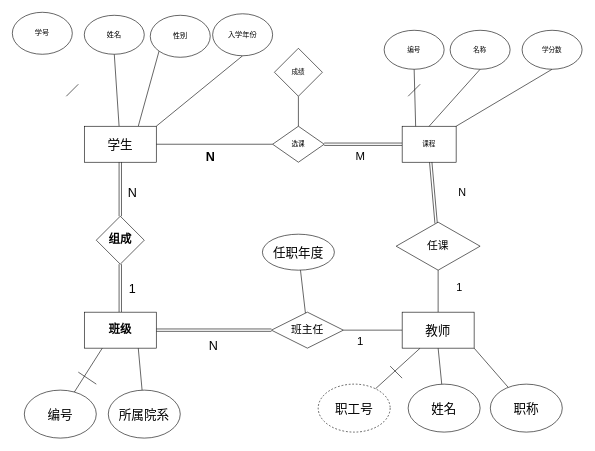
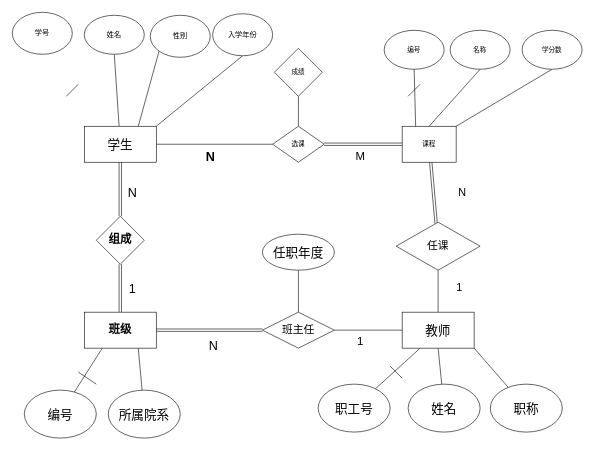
  <mxCell id="0" />
  <mxCell id="1" parent="0" />
  <mxCell id="2" value="学号" style="ellipse;whiteSpace=wrap;html=1;" vertex="1" parent="1"><mxGeometry x="20" y="20" width="100" height="70" as="geometry" /></mxCell>
  <mxCell id="3" style="edgeStyle=none;rounded=0;orthogonalLoop=1;jettySize=auto;html=1;exitX=0.5;exitY=1;exitDx=0;exitDy=0;endArrow=none;endFill=0;" edge="1" parent="1" source="4" target="10"><mxGeometry relative="1" as="geometry" /></mxCell>
  <mxCell id="4" value="姓名" style="ellipse;whiteSpace=wrap;html=1;" vertex="1" parent="1"><mxGeometry x="140" y="25" width="100" height="65" as="geometry" /></mxCell>
  <mxCell id="5" style="edgeStyle=none;shape=connector;rounded=0;orthogonalLoop=1;jettySize=auto;html=1;exitX=0.5;exitY=1;exitDx=0;exitDy=0;entryX=1;entryY=0;entryDx=0;entryDy=0;labelBackgroundColor=default;fontFamily=Helvetica;fontSize=11;fontColor=default;endArrow=none;endFill=0;strokeColor=default;" edge="1" parent="1" source="6" target="10"><mxGeometry relative="1" as="geometry" /></mxCell>
  <mxCell id="6" value="入学年份" style="ellipse;whiteSpace=wrap;html=1;" vertex="1" parent="1"><mxGeometry x="354" y="22.5" width="100" height="70" as="geometry" /></mxCell>
  <mxCell id="7" style="edgeStyle=none;shape=connector;rounded=0;orthogonalLoop=1;jettySize=auto;html=1;exitX=0;exitY=1;exitDx=0;exitDy=0;entryX=0.75;entryY=0;entryDx=0;entryDy=0;labelBackgroundColor=default;fontFamily=Helvetica;fontSize=11;fontColor=default;endArrow=none;endFill=0;strokeColor=default;" edge="1" parent="1" source="8" target="10"><mxGeometry relative="1" as="geometry" /></mxCell>
  <mxCell id="8" value="性别" style="ellipse;whiteSpace=wrap;html=1;" vertex="1" parent="1"><mxGeometry x="250" y="25" width="100" height="70" as="geometry" /></mxCell>
  <mxCell id="9" style="edgeStyle=none;shape=connector;rounded=0;orthogonalLoop=1;jettySize=auto;html=1;entryX=0;entryY=0.5;entryDx=0;entryDy=0;labelBackgroundColor=default;fontFamily=Helvetica;fontSize=11;fontColor=default;endArrow=none;endFill=0;strokeColor=default;" edge="1" parent="1" source="10" target="13"><mxGeometry relative="1" as="geometry" /></mxCell>
  <mxCell id="10" value="&lt;font style=&quot;font-size: 21px;&quot;&gt;学生&lt;/font&gt;" style="rounded=0;whiteSpace=wrap;html=1;" vertex="1" parent="1"><mxGeometry x="140" y="210" width="120" height="60" as="geometry" /></mxCell>
  <mxCell id="11" value="" style="endArrow=none;html=1;rounded=0;labelBackgroundColor=default;fontFamily=Helvetica;fontSize=11;fontColor=default;strokeColor=default;shape=connector;" edge="1" parent="1"><mxGeometry width="50" height="50" relative="1" as="geometry"><mxPoint x="110" y="160" as="sourcePoint" /><mxPoint x="130" y="140" as="targetPoint" /></mxGeometry></mxCell>
  <mxCell id="12" style="edgeStyle=none;shape=link;rounded=0;orthogonalLoop=1;jettySize=auto;html=1;exitX=1;exitY=0.5;exitDx=0;exitDy=0;labelBackgroundColor=default;fontFamily=Helvetica;fontSize=11;fontColor=default;endArrow=none;endFill=0;strokeColor=default;" edge="1" parent="1" source="13" target="15"><mxGeometry relative="1" as="geometry" /></mxCell>
  <mxCell id="13" value="选课" style="rhombus;whiteSpace=wrap;html=1;fontFamily=Helvetica;fontSize=11;fontColor=default;" vertex="1" parent="1"><mxGeometry x="454" y="210" width="86" height="60" as="geometry" /></mxCell>
  <mxCell id="14" value="N" style="text;html=1;align=center;verticalAlign=middle;resizable=0;points=[];autosize=1;strokeColor=none;fillColor=none;fontSize=21;fontFamily=Helvetica;fontColor=default;fontStyle=1" vertex="1" parent="1"><mxGeometry x="335" y="245" width="30" height="30" as="geometry" /></mxCell>
  <mxCell id="15" value="课程" style="rounded=0;whiteSpace=wrap;html=1;fontFamily=Helvetica;fontSize=11;fontColor=default;" vertex="1" parent="1"><mxGeometry x="670" y="210" width="90" height="60" as="geometry" /></mxCell>
  <mxCell id="16" value="M" style="text;html=1;align=center;verticalAlign=middle;resizable=0;points=[];autosize=1;strokeColor=none;fillColor=none;fontSize=19;fontFamily=Helvetica;fontColor=default;" vertex="1" parent="1"><mxGeometry x="585" y="245" width="30" height="30" as="geometry" /></mxCell>
  <mxCell id="17" style="edgeStyle=none;shape=connector;rounded=0;orthogonalLoop=1;jettySize=auto;html=1;exitX=0.5;exitY=1;exitDx=0;exitDy=0;entryX=0.25;entryY=0;entryDx=0;entryDy=0;labelBackgroundColor=default;fontFamily=Helvetica;fontSize=11;fontColor=default;endArrow=none;endFill=0;strokeColor=default;" edge="1" parent="1" source="18" target="15"><mxGeometry relative="1" as="geometry" /></mxCell>
  <mxCell id="18" value="编号" style="ellipse;whiteSpace=wrap;html=1;fontFamily=Helvetica;fontSize=11;fontColor=default;" vertex="1" parent="1"><mxGeometry x="640" y="50" width="100" height="65" as="geometry" /></mxCell>
  <mxCell id="19" style="edgeStyle=none;shape=connector;rounded=0;orthogonalLoop=1;jettySize=auto;html=1;exitX=0.5;exitY=1;exitDx=0;exitDy=0;entryX=0.5;entryY=0;entryDx=0;entryDy=0;labelBackgroundColor=default;fontFamily=Helvetica;fontSize=11;fontColor=default;endArrow=none;endFill=0;strokeColor=default;" edge="1" parent="1" source="20" target="15"><mxGeometry relative="1" as="geometry" /></mxCell>
  <mxCell id="20" value="名称" style="ellipse;whiteSpace=wrap;html=1;fontFamily=Helvetica;fontSize=11;fontColor=default;" vertex="1" parent="1"><mxGeometry x="750" y="50" width="100" height="65" as="geometry" /></mxCell>
  <mxCell id="21" style="edgeStyle=none;shape=connector;rounded=0;orthogonalLoop=1;jettySize=auto;html=1;exitX=0.5;exitY=1;exitDx=0;exitDy=0;entryX=1;entryY=0;entryDx=0;entryDy=0;labelBackgroundColor=default;fontFamily=Helvetica;fontSize=11;fontColor=default;endArrow=none;endFill=0;strokeColor=default;" edge="1" parent="1" source="22" target="15"><mxGeometry relative="1" as="geometry" /></mxCell>
  <mxCell id="22" value="学分数" style="ellipse;whiteSpace=wrap;html=1;fontFamily=Helvetica;fontSize=11;fontColor=default;" vertex="1" parent="1"><mxGeometry x="870" y="50" width="100" height="65" as="geometry" /></mxCell>
  <mxCell id="23" value="" style="endArrow=none;html=1;rounded=0;labelBackgroundColor=default;fontFamily=Helvetica;fontSize=11;fontColor=default;strokeColor=default;shape=connector;" edge="1" parent="1"><mxGeometry width="50" height="50" relative="1" as="geometry"><mxPoint x="680" y="160" as="sourcePoint" /><mxPoint x="700" y="140" as="targetPoint" /></mxGeometry></mxCell>
  <mxCell id="24" value="" style="edgeStyle=none;shape=connector;rounded=0;orthogonalLoop=1;jettySize=auto;html=1;labelBackgroundColor=default;fontFamily=Helvetica;fontSize=11;fontColor=default;endArrow=none;endFill=0;strokeColor=default;" edge="1" parent="1" source="25" target="13"><mxGeometry relative="1" as="geometry" /></mxCell>
  <mxCell id="25" value="成绩" style="rhombus;whiteSpace=wrap;html=1;aspect=fixed;fontFamily=Helvetica;fontSize=11;fontColor=default;" vertex="1" parent="1"><mxGeometry x="457" y="80" width="80" height="80" as="geometry" /></mxCell>
  <mxCell id="26" value="" style="edgeStyle=none;shape=link;rounded=0;orthogonalLoop=1;jettySize=auto;html=1;labelBackgroundColor=default;fontFamily=Helvetica;fontSize=11;fontColor=default;endArrow=none;endFill=0;strokeColor=default;" edge="1" parent="1" source="28" target="10"><mxGeometry relative="1" as="geometry" /></mxCell>
  <mxCell id="27" value="" style="edgeStyle=none;shape=link;rounded=0;orthogonalLoop=1;jettySize=auto;html=1;labelBackgroundColor=default;fontFamily=Helvetica;fontSize=11;fontColor=default;endArrow=none;endFill=0;strokeColor=default;" edge="1" parent="1" source="28" target="32"><mxGeometry relative="1" as="geometry" /></mxCell>
  <mxCell id="28" value="&lt;b&gt;&lt;font style=&quot;font-size: 19px;&quot;&gt;组成&lt;/font&gt;&lt;/b&gt;" style="rhombus;whiteSpace=wrap;html=1;fontFamily=Helvetica;fontSize=11;fontColor=default;" vertex="1" parent="1"><mxGeometry x="160" y="360" width="80" height="80" as="geometry" /></mxCell>
  <mxCell id="29" style="edgeStyle=none;shape=connector;rounded=0;orthogonalLoop=1;jettySize=auto;html=1;exitX=0.25;exitY=1;exitDx=0;exitDy=0;labelBackgroundColor=default;fontFamily=Helvetica;fontSize=21;fontColor=default;endArrow=none;endFill=0;strokeColor=default;" edge="1" parent="1" source="32" target="33"><mxGeometry relative="1" as="geometry"><mxPoint x="130" y="690" as="targetPoint" /></mxGeometry></mxCell>
  <mxCell id="30" style="edgeStyle=none;shape=connector;rounded=0;orthogonalLoop=1;jettySize=auto;html=1;exitX=0.75;exitY=1;exitDx=0;exitDy=0;labelBackgroundColor=default;fontFamily=Helvetica;fontSize=21;fontColor=default;endArrow=none;endFill=0;strokeColor=default;" edge="1" parent="1" source="32" target="34"><mxGeometry relative="1" as="geometry"><mxPoint x="240" y="670" as="targetPoint" /></mxGeometry></mxCell>
  <mxCell id="31" value="" style="edgeStyle=none;shape=link;rounded=0;orthogonalLoop=1;jettySize=auto;html=1;labelBackgroundColor=default;fontFamily=Helvetica;fontSize=21;fontColor=default;endArrow=none;endFill=0;strokeColor=default;" edge="1" parent="1" source="32" target="40"><mxGeometry relative="1" as="geometry" /></mxCell>
  <mxCell id="32" value="&lt;b&gt;&lt;font style=&quot;font-size: 19px;&quot;&gt;班级&lt;/font&gt;&lt;/b&gt;" style="whiteSpace=wrap;html=1;fontSize=11;" vertex="1" parent="1"><mxGeometry x="140" y="520" width="120" height="60" as="geometry" /></mxCell>
  <mxCell id="33" value="编号" style="ellipse;whiteSpace=wrap;html=1;fontFamily=Helvetica;fontSize=21;fontColor=default;" vertex="1" parent="1"><mxGeometry x="40" y="650" width="120" height="80" as="geometry" /></mxCell>
  <mxCell id="34" value="所属院系" style="ellipse;whiteSpace=wrap;html=1;fontFamily=Helvetica;fontSize=21;fontColor=default;" vertex="1" parent="1"><mxGeometry x="180" y="650" width="120" height="80" as="geometry" /></mxCell>
  <mxCell id="35" value="" style="endArrow=none;html=1;rounded=0;labelBackgroundColor=default;fontFamily=Helvetica;fontSize=21;fontColor=default;strokeColor=default;shape=connector;" edge="1" parent="1"><mxGeometry width="50" height="50" relative="1" as="geometry"><mxPoint x="160" y="640" as="sourcePoint" /><mxPoint x="130" y="620" as="targetPoint" /></mxGeometry></mxCell>
  <mxCell id="36" value="1" style="text;html=1;align=center;verticalAlign=middle;resizable=0;points=[];autosize=1;strokeColor=none;fillColor=none;fontSize=21;fontFamily=Helvetica;fontColor=default;" vertex="1" parent="1"><mxGeometry x="205" y="465" width="30" height="30" as="geometry" /></mxCell>
  <mxCell id="37" value="N" style="text;html=1;align=center;verticalAlign=middle;resizable=0;points=[];autosize=1;strokeColor=none;fillColor=none;fontSize=21;fontFamily=Helvetica;fontColor=default;" vertex="1" parent="1"><mxGeometry x="205" y="305" width="30" height="30" as="geometry" /></mxCell>
  <mxCell id="38" value="" style="edgeStyle=none;shape=connector;rounded=0;orthogonalLoop=1;jettySize=auto;html=1;labelBackgroundColor=default;fontFamily=Helvetica;fontSize=18;fontColor=default;endArrow=none;endFill=0;strokeColor=default;" edge="1" parent="1" source="40" target="41"><mxGeometry relative="1" as="geometry" /></mxCell>
  <mxCell id="39" value="" style="edgeStyle=none;shape=connector;rounded=0;orthogonalLoop=1;jettySize=auto;html=1;labelBackgroundColor=default;fontFamily=Helvetica;fontSize=21;fontColor=default;endArrow=none;endFill=0;strokeColor=default;" edge="1" parent="1" source="40" target="46"><mxGeometry relative="1" as="geometry" /></mxCell>
- <mxCell id="40" value="&lt;font style=&quot;font-size: 18px;&quot;&gt;班主任&lt;/font&gt;" style="rhombus;whiteSpace=wrap;html=1;fontSize=11;" vertex="1" parent="1"><mxGeometry x="452" y="520" width="120" height="60" as="geometry" /></mxCell>
+ <mxCell id="40" value="&lt;font style=&quot;font-size: 18px;&quot;&gt;班主任&lt;/font&gt;" style="rhombus;whiteSpace=wrap;html=1;fontSize=11;" vertex="1" parent="1"><mxGeometry x="437" y="520" width="120" height="60" as="geometry" /></mxCell>
  <mxCell id="41" value="&lt;font style=&quot;font-size: 21px;&quot;&gt;任职年度&lt;/font&gt;" style="ellipse;whiteSpace=wrap;html=1;fontSize=11;" vertex="1" parent="1"><mxGeometry x="437" y="390" width="120" height="60" as="geometry" /></mxCell>
  <mxCell id="42" style="edgeStyle=none;shape=connector;rounded=0;orthogonalLoop=1;jettySize=auto;html=1;exitX=0.25;exitY=1;exitDx=0;exitDy=0;labelBackgroundColor=default;fontFamily=Helvetica;fontSize=21;fontColor=default;endArrow=none;endFill=0;strokeColor=default;" edge="1" parent="1" source="46" target="47"><mxGeometry relative="1" as="geometry"><mxPoint x="530" y="670" as="targetPoint" /></mxGeometry></mxCell>
  <mxCell id="43" style="edgeStyle=none;shape=connector;rounded=0;orthogonalLoop=1;jettySize=auto;html=1;exitX=0.5;exitY=1;exitDx=0;exitDy=0;labelBackgroundColor=default;fontFamily=Helvetica;fontSize=21;fontColor=default;endArrow=none;endFill=0;strokeColor=default;" edge="1" parent="1" source="46" target="48"><mxGeometry relative="1" as="geometry"><mxPoint x="660" y="640" as="targetPoint" /></mxGeometry></mxCell>
  <mxCell id="44" style="edgeStyle=none;shape=connector;rounded=0;orthogonalLoop=1;jettySize=auto;html=1;exitX=1;exitY=1;exitDx=0;exitDy=0;labelBackgroundColor=default;fontFamily=Helvetica;fontSize=21;fontColor=default;endArrow=none;endFill=0;strokeColor=default;" edge="1" parent="1" source="46" target="49"><mxGeometry relative="1" as="geometry"><mxPoint x="790.8" y="640" as="targetPoint" /></mxGeometry></mxCell>
  <mxCell id="45" value="" style="edgeStyle=none;shape=connector;rounded=0;orthogonalLoop=1;jettySize=auto;html=1;labelBackgroundColor=default;fontFamily=Helvetica;fontSize=19;fontColor=default;endArrow=none;endFill=0;strokeColor=default;" edge="1" parent="1" source="46" target="54"><mxGeometry relative="1" as="geometry" /></mxCell>
  <mxCell id="46" value="&lt;font style=&quot;font-size: 21px;&quot;&gt;教师&lt;/font&gt;" style="whiteSpace=wrap;html=1;fontSize=11;" vertex="1" parent="1"><mxGeometry x="670" y="520" width="120" height="60" as="geometry" /></mxCell>
- <mxCell id="47" value="职工号" style="ellipse;whiteSpace=wrap;html=1;fontFamily=Helvetica;fontSize=21;fontColor=default;dashed=1;" vertex="1" parent="1"><mxGeometry x="530" y="640" width="120" height="80" as="geometry" /></mxCell>
+ <mxCell id="47" value="职工号" style="ellipse;whiteSpace=wrap;html=1;fontFamily=Helvetica;fontSize=21;fontColor=default;" vertex="1" parent="1"><mxGeometry x="530" y="640" width="120" height="80" as="geometry" /></mxCell>
  <mxCell id="48" value="姓名" style="ellipse;whiteSpace=wrap;html=1;fontFamily=Helvetica;fontSize=21;fontColor=default;" vertex="1" parent="1"><mxGeometry x="680" y="640" width="120" height="80" as="geometry" /></mxCell>
  <mxCell id="49" value="职称" style="ellipse;whiteSpace=wrap;html=1;fontFamily=Helvetica;fontSize=21;fontColor=default;" vertex="1" parent="1"><mxGeometry x="817" y="640" width="120" height="80" as="geometry" /></mxCell>
  <mxCell id="50" value="" style="endArrow=none;html=1;rounded=0;labelBackgroundColor=default;fontFamily=Helvetica;fontSize=21;fontColor=default;strokeColor=default;shape=connector;" edge="1" parent="1"><mxGeometry width="50" height="50" relative="1" as="geometry"><mxPoint x="670" y="630" as="sourcePoint" /><mxPoint x="650" y="610" as="targetPoint" /></mxGeometry></mxCell>
  <mxCell id="51" value="N" style="text;html=1;align=center;verticalAlign=middle;resizable=0;points=[];autosize=1;strokeColor=none;fillColor=none;fontSize=21;fontFamily=Helvetica;fontColor=default;" vertex="1" parent="1"><mxGeometry x="340" y="560" width="30" height="30" as="geometry" /></mxCell>
  <mxCell id="52" value="1" style="text;html=1;align=center;verticalAlign=middle;resizable=0;points=[];autosize=1;strokeColor=none;fillColor=none;fontSize=19;fontFamily=Helvetica;fontColor=default;" vertex="1" parent="1"><mxGeometry x="585" y="555" width="30" height="30" as="geometry" /></mxCell>
  <mxCell id="53" value="" style="edgeStyle=none;shape=link;rounded=0;orthogonalLoop=1;jettySize=auto;html=1;labelBackgroundColor=default;fontFamily=Helvetica;fontSize=19;fontColor=default;endArrow=none;endFill=0;strokeColor=default;" edge="1" parent="1" source="54" target="15"><mxGeometry relative="1" as="geometry" /></mxCell>
  <mxCell id="54" value="&lt;font style=&quot;font-size: 18px;&quot;&gt;任课&lt;/font&gt;" style="rhombus;whiteSpace=wrap;html=1;fontSize=11;" vertex="1" parent="1"><mxGeometry x="660" y="370" width="140" height="80" as="geometry" /></mxCell>
  <mxCell id="55" value="1" style="text;html=1;align=center;verticalAlign=middle;resizable=0;points=[];autosize=1;strokeColor=none;fillColor=none;fontSize=18;fontFamily=Helvetica;fontColor=default;" vertex="1" parent="1"><mxGeometry x="750" y="465" width="30" height="30" as="geometry" /></mxCell>
  <mxCell id="56" value="N" style="text;html=1;align=center;verticalAlign=middle;resizable=0;points=[];autosize=1;strokeColor=none;fillColor=none;fontSize=18;fontFamily=Helvetica;fontColor=default;" vertex="1" parent="1"><mxGeometry x="755" y="305" width="30" height="30" as="geometry" /></mxCell>
